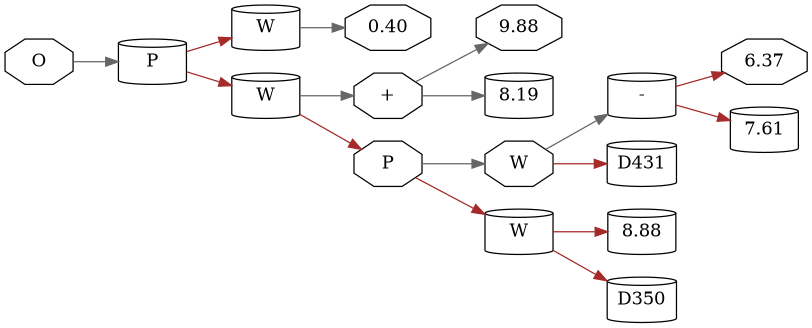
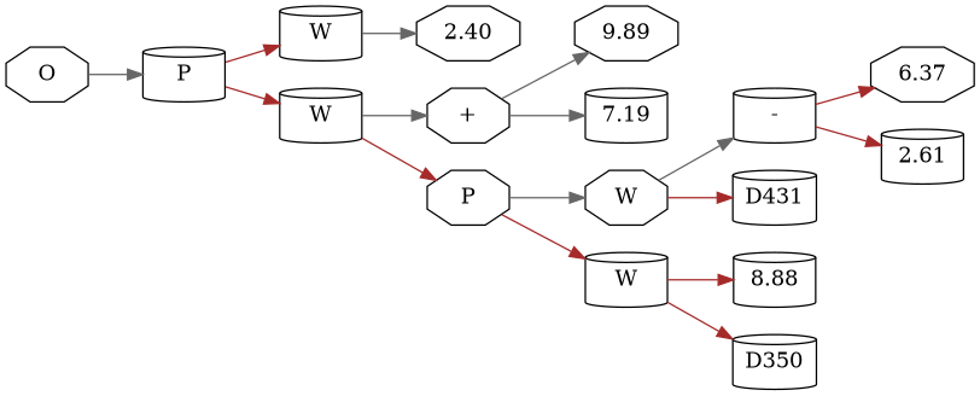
  digraph {
    rankdir=LR
    node [shape=cylinder]
    edge [color=brown]
    n1 [label=O shape=octagon]
    n2 [label=P]
    n3 [label=W]
    n4 [label=W]
-   n5 [label=0.40 shape=octagon]
+   n5 [label=2.40 shape=octagon]
    n6 [label="+" shape=octagon]
    n7 [label=P shape=octagon]
-   n8 [label=9.88 shape=octagon]
-   n9 [label=8.19]
+   n8 [label=9.89 shape=octagon]
+   n9 [label=7.19]
    n10 [label=W shape=octagon]
    n11 [label=W]
    n12 [label="-"]
    n13 [label=D431]
    n14 [label=8.88]
    n15 [label=D350]
    n16 [label=6.37 shape=octagon]
-   n17 [label=7.61]
+   n17 [label=2.61]
    n1 -> n2 [color=gray40]
    n2 -> n3
    n2 -> n4
    n3 -> n5 [color=gray40]
    n4 -> n6 [color=gray40]
    n4 -> n7
    n6 -> n8 [color=gray40]
    n6 -> n9 [color=gray40]
    n7 -> n10 [color=gray40]
    n7 -> n11
    n10 -> n12 [color=gray40]
    n10 -> n13
    n11 -> n14
    n11 -> n15
    n12 -> n16
    n12 -> n17
  }
